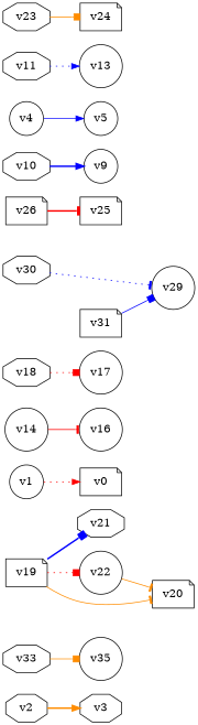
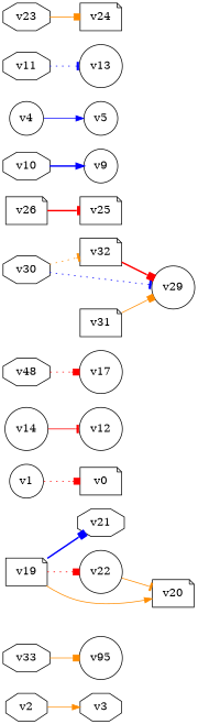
  digraph {
    rankdir=LR
    node [shape=circle]
    edge [arrowhead=box color=darkorange style=solid]
    v2 [shape=octagon]
    v3 [shape=octagon]
    v33 [shape=octagon]
-   v35
+   v35 [label=v95]
    v19 [shape=note]
    v21 [shape=octagon]
    v22
    v20 [shape=note]
    v0 [shape=note]
    v1
    v14
-   v16
-   v18 [shape=octagon]
+   v16 [label=v12]
+   v18 [shape=octagon label=v48]
    v17
+   v32 [shape=note]
    v29
    v26 [shape=note]
    v25 [shape=note]
    v10 [shape=octagon]
    v9
    v30 [shape=octagon]
    v4
    v5
    v11 [shape=octagon]
    v13
    v31 [shape=note]
    v23 [shape=octagon]
    v24 [shape=note]
-   v2 -> v3 [arrowhead=normal style=bold]
+   v2 -> v3 [arrowhead=normal]
    v33 -> v35
    v19 -> v21 [color=blue style=bold]
    v19 -> v22 [color=red style=dotted]
-   v19 -> v20 [arrowhead=tee]
+   v19 -> v20 [arrowhead=normal]
    v22 -> v20 [arrowhead=tee]
-   v1 -> v0 [arrowhead=normal color=red style=dotted]
+   v1 -> v0 [color=red style=dotted]
    v14 -> v16 [arrowhead=tee color=red]
    v18 -> v17 [color=red style=dotted]
+   v32 -> v29 [color=red style=bold]
    v26 -> v25 [arrowhead=tee color=red style=bold]
    v10 -> v9 [arrowhead=normal color=blue style=bold]
+   v30 -> v32 [arrowhead=tee style=dotted]
    v30 -> v29 [arrowhead=tee color=blue style=dotted]
    v4 -> v5 [arrowhead=normal color=blue]
-   v11 -> v13 [arrowhead=normal color=blue style=dotted]
-   v31 -> v29 [color=blue]
+   v11 -> v13 [arrowhead=tee color=blue style=dotted]
+   v31 -> v29
    v23 -> v24
  }
